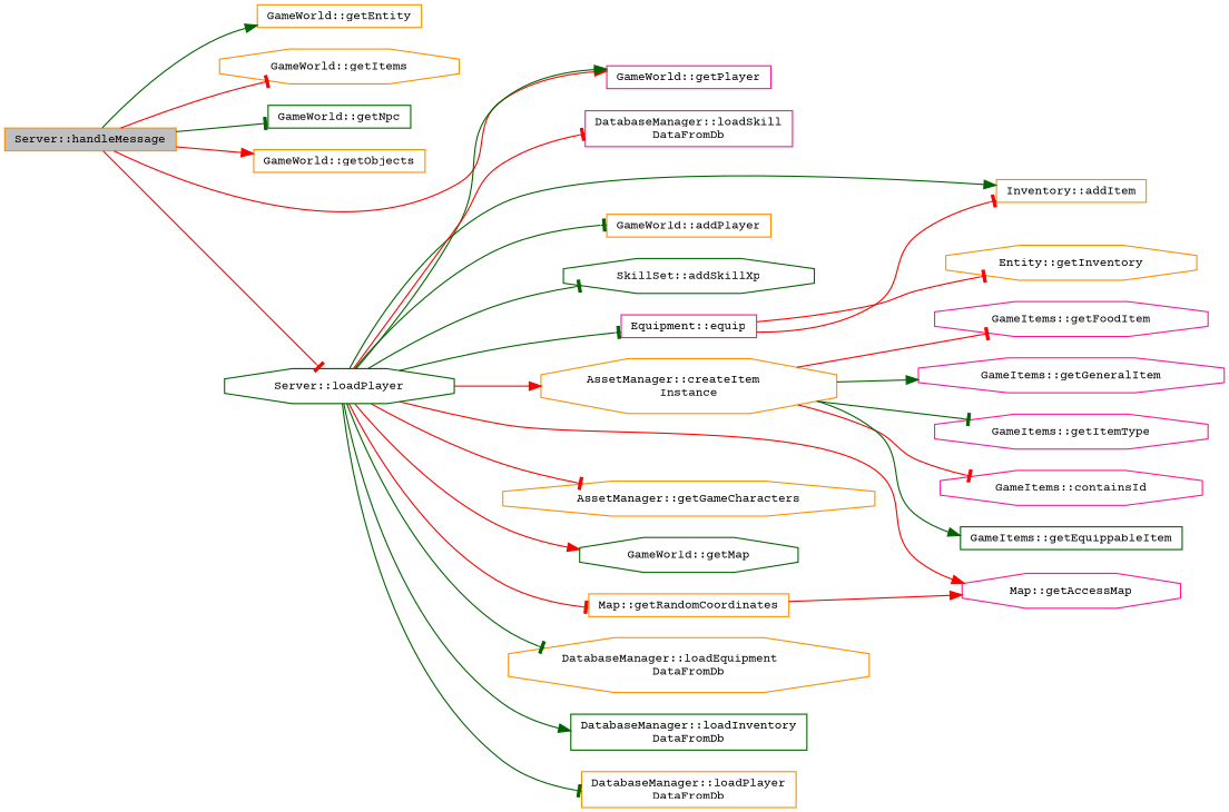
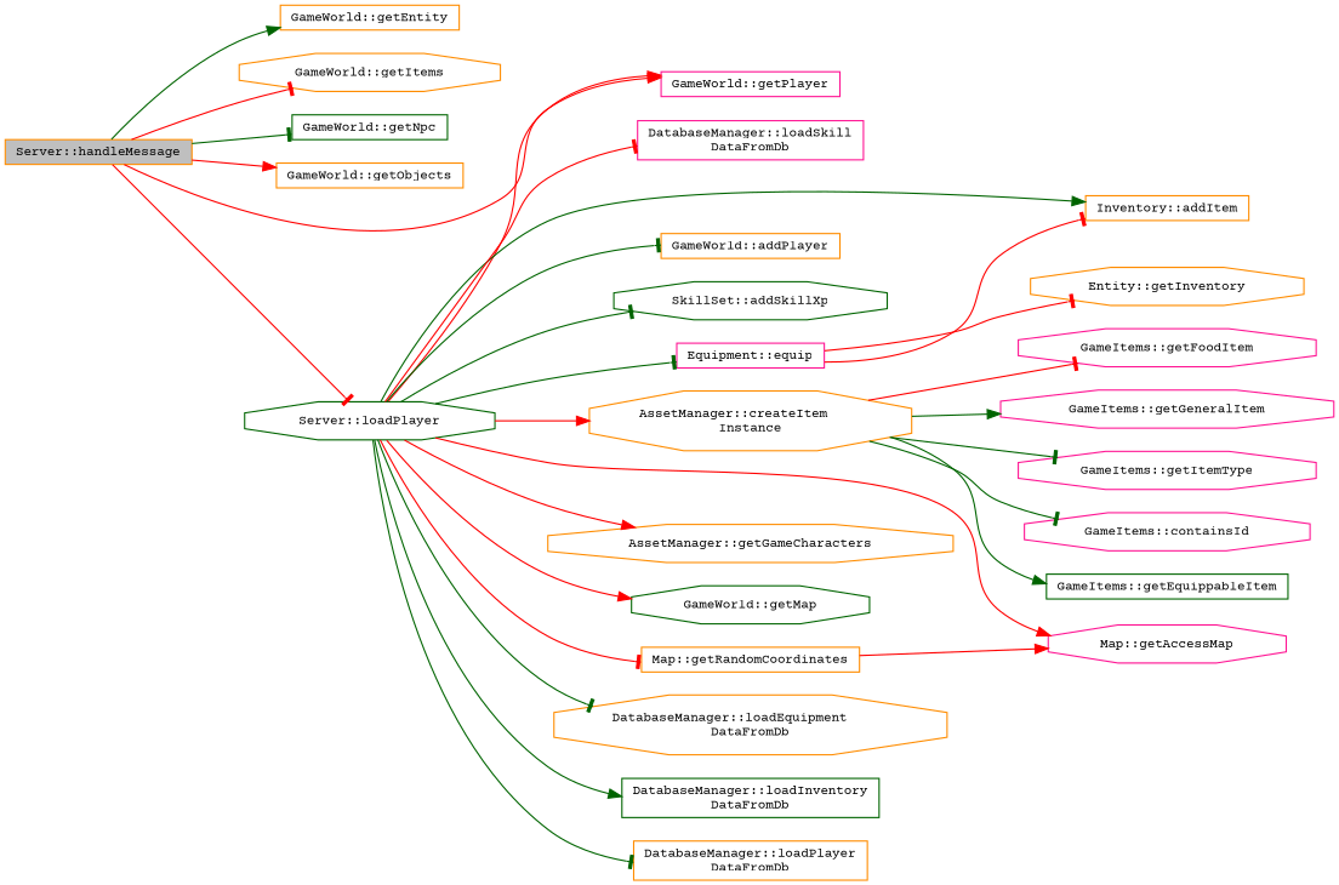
  digraph {
    fontname="Courier Prime"
    rankdir=LR
    node [color=darkorange fillcolor=white fontname="Courier Prime" fontsize=10 shape=box style=filled]
    edge [arrowhead=tee color=red fontname="Courier Prime" fontsize=10 labelfontname=Helvetica labelfontsize=10 style=solid]
    n1 [fillcolor=grey75 fontcolor=black height=0.2 label="Server::handleMessage" width=0.4]
    n2 [height=0.2 label="GameWorld::getEntity" width=0.4]
    n3 [height=0.2 label="GameWorld::getItems" shape=octagon width=0.4]
    n4 [color=darkgreen height=0.2 label="GameWorld::getNpc" width=0.4]
    n5 [height=0.2 label="GameWorld::getObjects" width=0.4]
    n6 [color=deeppink height=0.2 label="GameWorld::getPlayer" width=0.4]
    n7 [color=darkgreen height=0.2 label="Server::loadPlayer" shape=octagon width=0.4]
    n8 [height=0.2 label="Inventory::addItem" width=0.4]
    n9 [height=0.2 label="GameWorld::addPlayer" width=0.4]
    n10 [color=darkgreen height=0.2 label="SkillSet::addSkillXp" shape=octagon width=0.4]
    n11 [height=0.2 label="AssetManager::createItem\lInstance" shape=octagon width=0.4]
    n12 [color=deeppink height=0.2 label="Equipment::equip" width=0.4]
    n13 [color=deeppink height=0.2 label="Map::getAccessMap" shape=octagon width=0.4]
    n14 [height=0.2 label="AssetManager::getGameCharacters" shape=octagon width=0.4]
    n15 [color=darkgreen height=0.2 label="GameWorld::getMap" shape=octagon width=0.4]
    n16 [height=0.2 label="Map::getRandomCoordinates" width=0.4]
    n17 [height=0.2 label="DatabaseManager::loadEquipment\lDataFromDb" shape=octagon width=0.4]
    n18 [color=darkgreen height=0.2 label="DatabaseManager::loadInventory\lDataFromDb" width=0.4]
    n19 [height=0.2 label="DatabaseManager::loadPlayer\lDataFromDb" width=0.4]
    n20 [color=deeppink height=0.2 label="DatabaseManager::loadSkill\lDataFromDb" width=0.4]
    n21 [color=deeppink height=0.2 label="GameItems::containsId" shape=octagon width=0.4]
    n22 [color=darkgreen height=0.2 label="GameItems::getEquippableItem" width=0.4]
    n23 [color=deeppink height=0.2 label="GameItems::getFoodItem" shape=octagon width=0.4]
    n24 [color=deeppink height=0.2 label="GameItems::getGeneralItem" shape=octagon width=0.4]
    n25 [color=deeppink height=0.2 label="GameItems::getItemType" shape=octagon width=0.4]
    n26 [height=0.2 label="Entity::getInventory" shape=octagon width=0.4]
    n1 -> n2 [arrowhead=normal color=darkgreen]
    n1 -> n3
    n1 -> n4 [color=darkgreen]
    n1 -> n5 [arrowhead=normal]
    n1 -> n6 [arrowhead=normal]
    n1 -> n7
-   n7 -> n6 [arrowhead=normal color=darkgreen]
+   n7 -> n6 [arrowhead=normal]
    n7 -> n8 [arrowhead=normal color=darkgreen]
    n7 -> n9 [color=darkgreen]
    n7 -> n10 [color=darkgreen]
    n7 -> n11 [arrowhead=normal]
    n7 -> n12 [color=darkgreen]
    n7 -> n13 [arrowhead=normal]
-   n7 -> n14
+   n7 -> n14 [arrowhead=normal]
    n7 -> n15 [arrowhead=normal]
    n7 -> n16
    n7 -> n17 [color=darkgreen]
    n7 -> n18 [arrowhead=normal color=darkgreen]
    n7 -> n19 [color=darkgreen]
    n7 -> n20
-   n11 -> n21
+   n11 -> n21 [color=darkgreen]
    n11 -> n22 [arrowhead=normal color=darkgreen]
    n11 -> n23
    n11 -> n24 [arrowhead=normal color=darkgreen]
    n11 -> n25 [color=darkgreen]
    n12 -> n8
    n12 -> n26
    n16 -> n13 [arrowhead=normal]
  }
